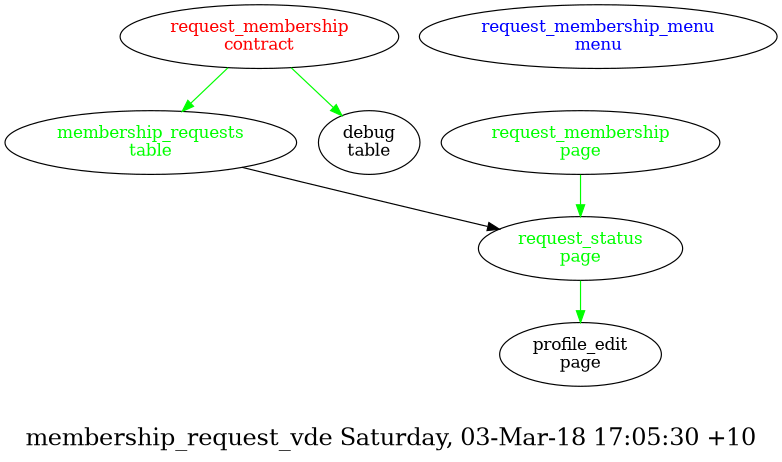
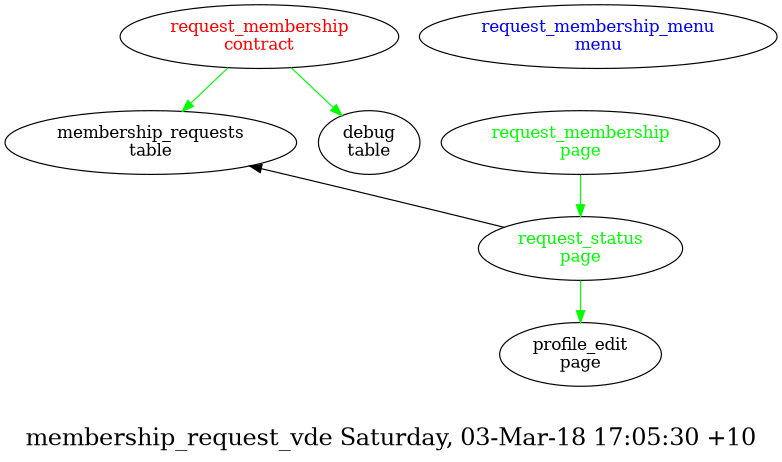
  digraph {
    fontsize=20.0
    label="membership_request_vde Saturday, 03-Mar-18 17:05:30 +10"
    rankdir=TB
    edge [color=green]
    "request_membership\ncontract" [fontcolor=red group=contracts]
-   "membership_requests\ntable" [group=tables fontcolor=green]
+   "membership_requests\ntable" [group=tables]
    "debug\ntable"
    "request_membership_menu\nmenu" [fontcolor=blue group=menus]
    "request_status\npage" [fontcolor=green group=pages]
    "profile_edit\npage"
    "request_membership\npage" [fontcolor=green group=pages]
    "request_membership\ncontract" -> "membership_requests\ntable"
    "request_membership\ncontract" -> "debug\ntable"
-   "membership_requests\ntable" -> "request_status\npage" [color=""]
+   "request_status\npage" -> "membership_requests\ntable" [color=""]
    "request_status\npage" -> "profile_edit\npage"
    "request_membership\npage" -> "request_status\npage"
  }
